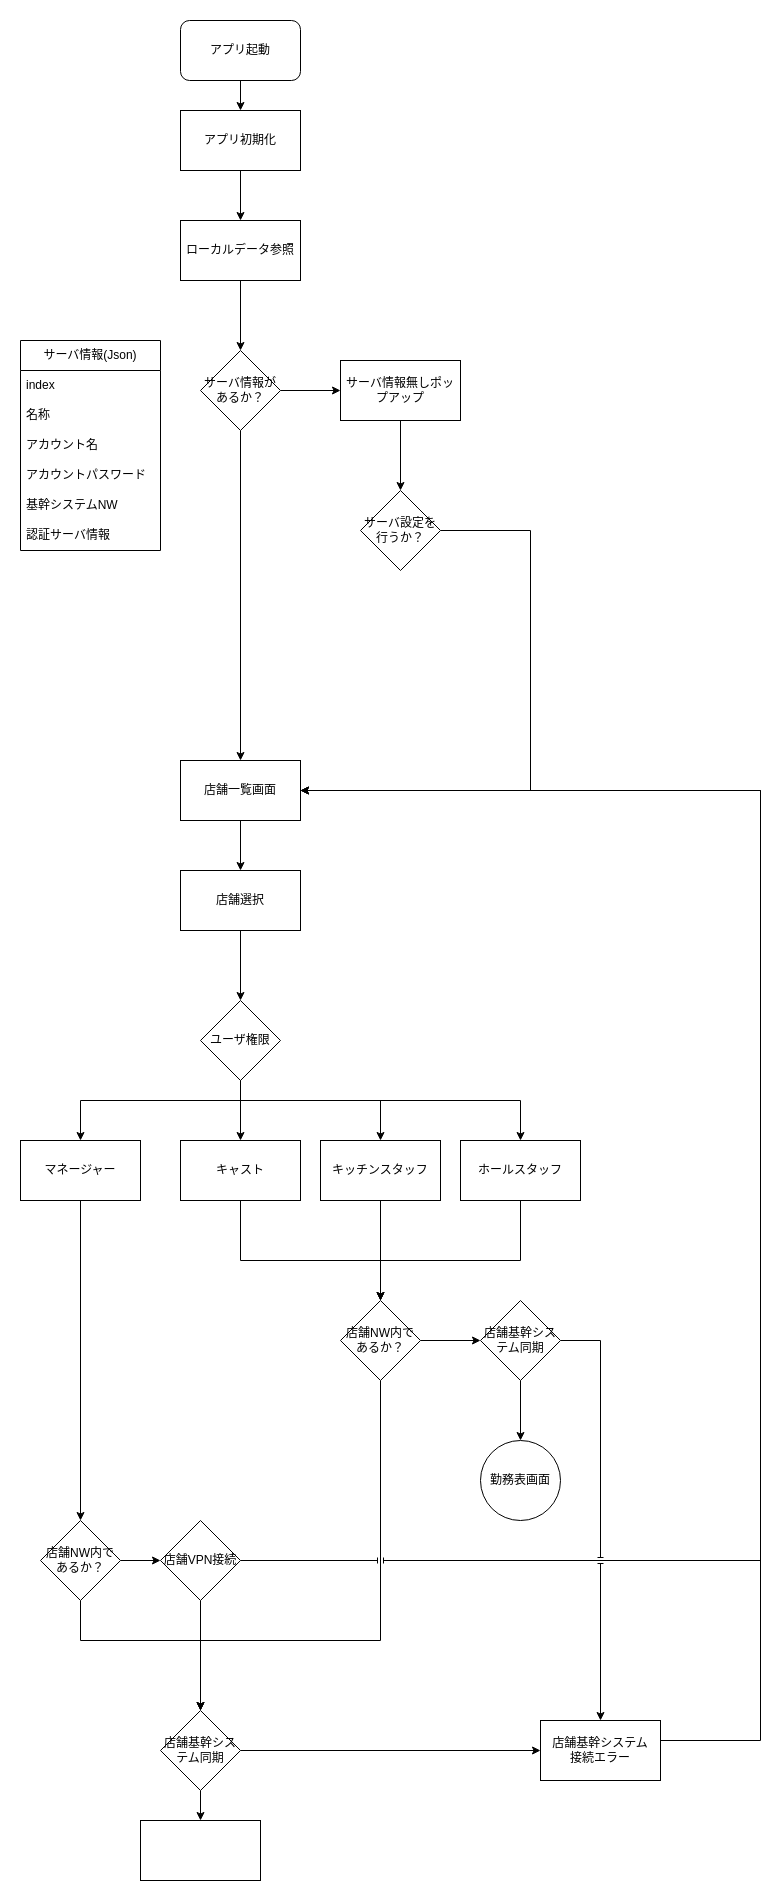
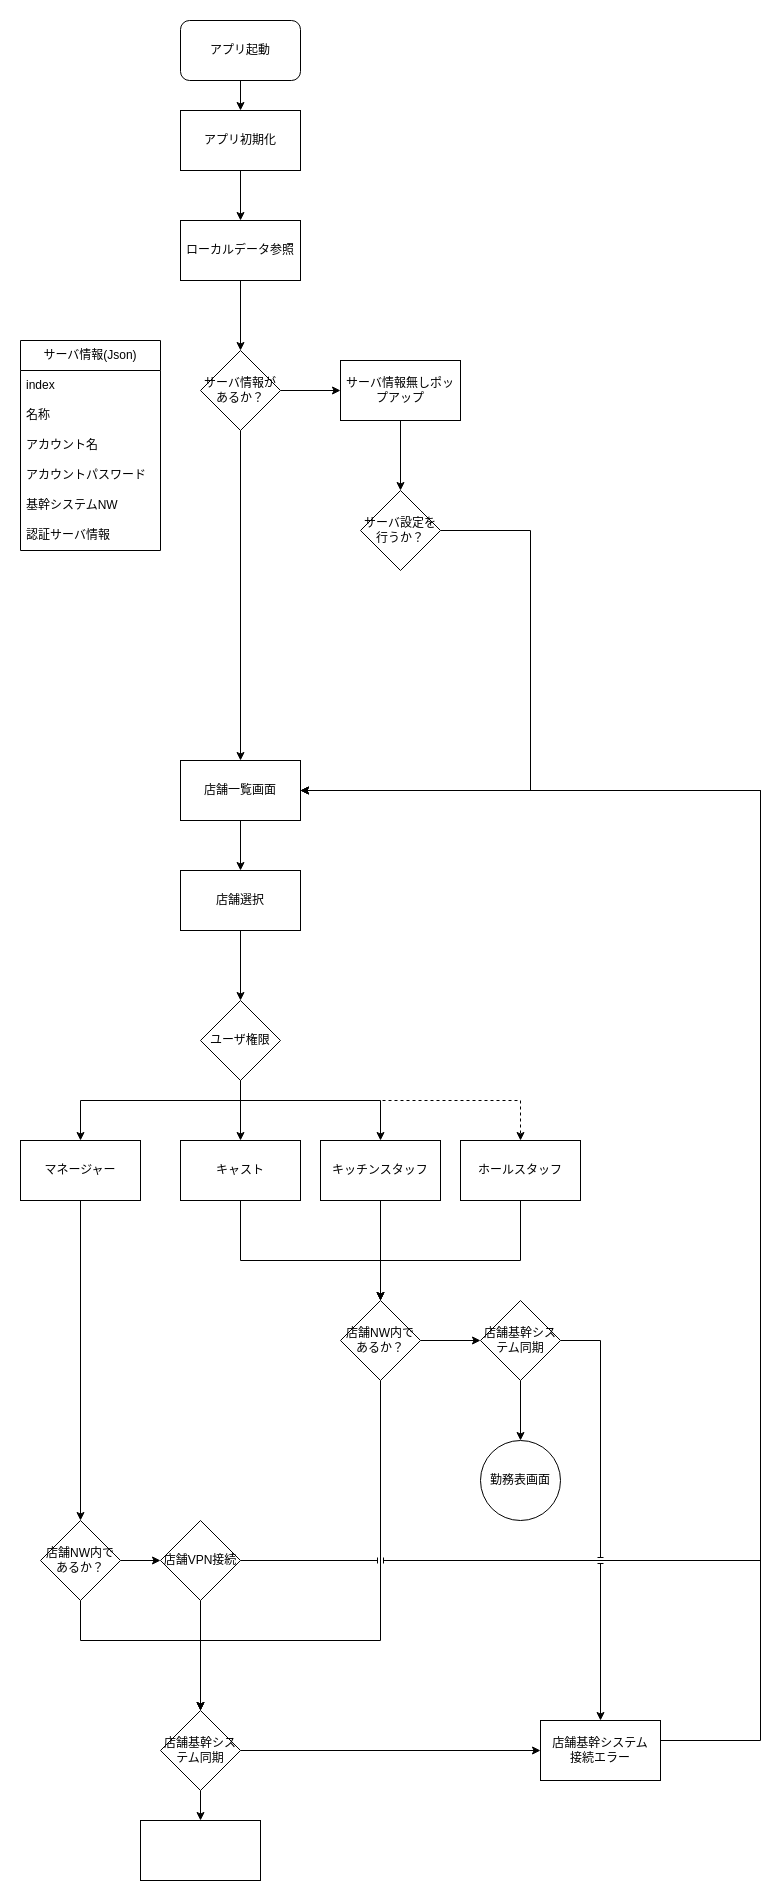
  <mxCell id="0" />
  <mxCell id="1" parent="0" />
  <mxCell id="2" value="" style="edgeStyle=orthogonalEdgeStyle;rounded=0;orthogonalLoop=1;jettySize=auto;html=1;" edge="1" parent="1" source="3" target="5"><mxGeometry relative="1" as="geometry" /></mxCell>
  <mxCell id="3" value="アプリ起動" style="rounded=1;whiteSpace=wrap;html=1;" vertex="1" parent="1"><mxGeometry x="180" y="20" width="120" height="60" as="geometry" /></mxCell>
  <mxCell id="4" value="" style="edgeStyle=orthogonalEdgeStyle;rounded=0;orthogonalLoop=1;jettySize=auto;html=1;" edge="1" parent="1" source="5" target="7"><mxGeometry relative="1" as="geometry" /></mxCell>
  <mxCell id="5" value="アプリ初期化" style="rounded=0;whiteSpace=wrap;html=1;" vertex="1" parent="1"><mxGeometry x="180" y="110" width="120" height="60" as="geometry" /></mxCell>
  <mxCell id="6" value="" style="edgeStyle=orthogonalEdgeStyle;rounded=0;orthogonalLoop=1;jettySize=auto;html=1;" edge="1" parent="1" source="7" target="10"><mxGeometry relative="1" as="geometry" /></mxCell>
  <mxCell id="7" value="ローカルデータ参照" style="rounded=0;whiteSpace=wrap;html=1;" vertex="1" parent="1"><mxGeometry x="180" y="220" width="120" height="60" as="geometry" /></mxCell>
  <mxCell id="8" value="" style="edgeStyle=orthogonalEdgeStyle;rounded=0;orthogonalLoop=1;jettySize=auto;html=1;" edge="1" parent="1" source="10" target="12"><mxGeometry relative="1" as="geometry" /></mxCell>
  <mxCell id="9" style="edgeStyle=orthogonalEdgeStyle;rounded=0;orthogonalLoop=1;jettySize=auto;html=1;entryX=0.5;entryY=0;entryDx=0;entryDy=0;" edge="1" parent="1" source="10" target="16"><mxGeometry relative="1" as="geometry" /></mxCell>
  <mxCell id="10" value="サーバ情報があるか？" style="rhombus;whiteSpace=wrap;html=1;rounded=0;" vertex="1" parent="1"><mxGeometry x="200" y="350" width="80" height="80" as="geometry" /></mxCell>
  <mxCell id="11" value="" style="edgeStyle=orthogonalEdgeStyle;rounded=0;orthogonalLoop=1;jettySize=auto;html=1;" edge="1" parent="1" source="12" target="14"><mxGeometry relative="1" as="geometry" /></mxCell>
  <mxCell id="12" value="サーバ情報無しポップアップ" style="whiteSpace=wrap;html=1;rounded=0;" vertex="1" parent="1"><mxGeometry x="340" y="360" width="120" height="60" as="geometry" /></mxCell>
  <mxCell id="13" value="" style="edgeStyle=orthogonalEdgeStyle;rounded=0;orthogonalLoop=1;jettySize=auto;html=1;" edge="1" parent="1" source="14" target="16"><mxGeometry relative="1" as="geometry"><Array as="points"><mxPoint x="530" y="530" /><mxPoint x="530" y="790" /></Array></mxGeometry></mxCell>
  <mxCell id="14" value="サーバ設定を行うか？" style="rhombus;whiteSpace=wrap;html=1;rounded=0;" vertex="1" parent="1"><mxGeometry x="360" y="490" width="80" height="80" as="geometry" /></mxCell>
  <mxCell id="15" value="" style="edgeStyle=orthogonalEdgeStyle;rounded=0;orthogonalLoop=1;jettySize=auto;html=1;" edge="1" parent="1" source="16" target="18"><mxGeometry relative="1" as="geometry" /></mxCell>
  <mxCell id="16" value="店舗一覧画面" style="whiteSpace=wrap;html=1;rounded=0;" vertex="1" parent="1"><mxGeometry x="180" y="760" width="120" height="60" as="geometry" /></mxCell>
  <mxCell id="17" value="" style="edgeStyle=orthogonalEdgeStyle;rounded=0;orthogonalLoop=1;jettySize=auto;html=1;" edge="1" parent="1" source="18" target="23"><mxGeometry relative="1" as="geometry" /></mxCell>
  <mxCell id="18" value="店舗選択" style="whiteSpace=wrap;html=1;rounded=0;" vertex="1" parent="1"><mxGeometry x="180" y="870" width="120" height="60" as="geometry" /></mxCell>
  <mxCell id="19" style="edgeStyle=orthogonalEdgeStyle;rounded=0;orthogonalLoop=1;jettySize=auto;html=1;entryX=0.5;entryY=0;entryDx=0;entryDy=0;" edge="1" parent="1" source="23" target="25"><mxGeometry relative="1" as="geometry"><Array as="points"><mxPoint x="240" y="1100" /><mxPoint x="80" y="1100" /></Array></mxGeometry></mxCell>
  <mxCell id="20" value="" style="edgeStyle=orthogonalEdgeStyle;rounded=0;orthogonalLoop=1;jettySize=auto;html=1;" edge="1" parent="1" source="23" target="27"><mxGeometry relative="1" as="geometry"><Array as="points"><mxPoint x="240" y="1100" /><mxPoint x="380" y="1100" /></Array></mxGeometry></mxCell>
- <mxCell id="21" value="" style="edgeStyle=orthogonalEdgeStyle;rounded=0;orthogonalLoop=1;jettySize=auto;html=1;" edge="1" parent="1" source="23" target="29"><mxGeometry relative="1" as="geometry"><Array as="points"><mxPoint x="240" y="1100" /><mxPoint x="520" y="1100" /></Array></mxGeometry></mxCell>
+ <mxCell id="21" value="" style="edgeStyle=orthogonalEdgeStyle;rounded=0;orthogonalLoop=1;jettySize=auto;html=1;dashed=1;" edge="1" parent="1" source="23" target="29"><mxGeometry relative="1" as="geometry"><Array as="points"><mxPoint x="240" y="1100" /><mxPoint x="520" y="1100" /></Array></mxGeometry></mxCell>
  <mxCell id="22" value="" style="edgeStyle=orthogonalEdgeStyle;rounded=0;orthogonalLoop=1;jettySize=auto;html=1;" edge="1" parent="1" source="23" target="31"><mxGeometry relative="1" as="geometry" /></mxCell>
  <mxCell id="23" value="ユーザ権限" style="rhombus;whiteSpace=wrap;html=1;rounded=0;" vertex="1" parent="1"><mxGeometry x="200" y="1000" width="80" height="80" as="geometry" /></mxCell>
  <mxCell id="24" value="" style="edgeStyle=orthogonalEdgeStyle;rounded=0;orthogonalLoop=1;jettySize=auto;html=1;" edge="1" parent="1" source="25" target="37"><mxGeometry relative="1" as="geometry" /></mxCell>
  <mxCell id="25" value="マネージャー" style="whiteSpace=wrap;html=1;rounded=0;" vertex="1" parent="1"><mxGeometry x="20" y="1140" width="120" height="60" as="geometry" /></mxCell>
  <mxCell id="26" style="edgeStyle=orthogonalEdgeStyle;rounded=0;orthogonalLoop=1;jettySize=auto;html=1;entryX=0.5;entryY=0;entryDx=0;entryDy=0;" edge="1" parent="1" source="27" target="34"><mxGeometry relative="1" as="geometry"><Array as="points"><mxPoint x="380" y="1280" /><mxPoint x="380" y="1280" /></Array></mxGeometry></mxCell>
  <mxCell id="27" value="キッチンスタッフ" style="rounded=0;whiteSpace=wrap;html=1;" vertex="1" parent="1"><mxGeometry x="320" y="1140" width="120" height="60" as="geometry" /></mxCell>
  <mxCell id="28" style="edgeStyle=orthogonalEdgeStyle;rounded=0;orthogonalLoop=1;jettySize=auto;html=1;entryX=0.5;entryY=0;entryDx=0;entryDy=0;" edge="1" parent="1" source="29" target="34"><mxGeometry relative="1" as="geometry"><Array as="points"><mxPoint x="520" y="1260" /><mxPoint x="380" y="1260" /></Array></mxGeometry></mxCell>
  <mxCell id="29" value="ホールスタッフ" style="whiteSpace=wrap;html=1;rounded=0;" vertex="1" parent="1"><mxGeometry x="460" y="1140" width="120" height="60" as="geometry" /></mxCell>
  <mxCell id="30" style="edgeStyle=orthogonalEdgeStyle;rounded=0;orthogonalLoop=1;jettySize=auto;html=1;entryX=0.5;entryY=0;entryDx=0;entryDy=0;" edge="1" parent="1" source="31" target="34"><mxGeometry relative="1" as="geometry"><Array as="points"><mxPoint x="240" y="1260" /><mxPoint x="380" y="1260" /></Array></mxGeometry></mxCell>
  <mxCell id="31" value="キャスト" style="whiteSpace=wrap;html=1;rounded=0;" vertex="1" parent="1"><mxGeometry x="180" y="1140" width="120" height="60" as="geometry" /></mxCell>
  <mxCell id="32" style="edgeStyle=orthogonalEdgeStyle;rounded=0;orthogonalLoop=1;jettySize=auto;html=1;entryX=0.5;entryY=0;entryDx=0;entryDy=0;exitX=0.5;exitY=1;exitDx=0;exitDy=0;" edge="1" parent="1" source="34" target="43"><mxGeometry relative="1" as="geometry"><mxPoint x="380" y="1500" as="sourcePoint" /><mxPoint x="215" y="1710" as="targetPoint" /><Array as="points"><mxPoint x="380" y="1640" /><mxPoint x="200" y="1640" /></Array></mxGeometry></mxCell>
  <mxCell id="33" value="" style="edgeStyle=orthogonalEdgeStyle;rounded=0;orthogonalLoop=1;jettySize=auto;html=1;" edge="1" parent="1" source="34" target="49"><mxGeometry relative="1" as="geometry" /></mxCell>
  <mxCell id="34" value="店舗NW内であるか？" style="rhombus;whiteSpace=wrap;html=1;rounded=0;" vertex="1" parent="1"><mxGeometry x="340" y="1300" width="80" height="80" as="geometry" /></mxCell>
  <mxCell id="35" value="" style="edgeStyle=orthogonalEdgeStyle;rounded=0;orthogonalLoop=1;jettySize=auto;html=1;" edge="1" parent="1" source="37" target="40"><mxGeometry relative="1" as="geometry" /></mxCell>
  <mxCell id="36" style="edgeStyle=orthogonalEdgeStyle;rounded=0;orthogonalLoop=1;jettySize=auto;html=1;entryX=0.5;entryY=0;entryDx=0;entryDy=0;" edge="1" parent="1" source="37" target="43"><mxGeometry relative="1" as="geometry"><mxPoint x="215" y="1710" as="targetPoint" /><Array as="points"><mxPoint x="80" y="1640" /><mxPoint x="200" y="1640" /></Array></mxGeometry></mxCell>
  <mxCell id="37" value="店舗NW内であるか？" style="rhombus;whiteSpace=wrap;html=1;rounded=0;" vertex="1" parent="1"><mxGeometry x="40" y="1520" width="80" height="80" as="geometry" /></mxCell>
  <mxCell id="38" value="" style="edgeStyle=orthogonalEdgeStyle;rounded=0;orthogonalLoop=1;jettySize=auto;html=1;entryX=1;entryY=0.5;entryDx=0;entryDy=0;noJump=0;jumpStyle=line;" edge="1" parent="1" source="40" target="16"><mxGeometry relative="1" as="geometry"><mxPoint x="290" y="1440" as="targetPoint" /><Array as="points"><mxPoint x="760" y="1560" /><mxPoint x="760" y="790" /></Array></mxGeometry></mxCell>
  <mxCell id="39" value="" style="edgeStyle=orthogonalEdgeStyle;rounded=0;orthogonalLoop=1;jettySize=auto;html=1;" edge="1" parent="1" source="40" target="43"><mxGeometry relative="1" as="geometry" /></mxCell>
  <mxCell id="40" value="店舗VPN接続" style="rhombus;whiteSpace=wrap;html=1;rounded=0;" vertex="1" parent="1"><mxGeometry x="160" y="1520" width="80" height="80" as="geometry" /></mxCell>
  <mxCell id="41" value="" style="edgeStyle=orthogonalEdgeStyle;rounded=0;orthogonalLoop=1;jettySize=auto;html=1;" edge="1" parent="1" source="43" target="45"><mxGeometry relative="1" as="geometry" /></mxCell>
  <mxCell id="42" value="" style="edgeStyle=orthogonalEdgeStyle;rounded=0;orthogonalLoop=1;jettySize=auto;html=1;" edge="1" parent="1" source="43" target="46"><mxGeometry relative="1" as="geometry" /></mxCell>
  <mxCell id="43" value="店舗基幹システム同期" style="rhombus;whiteSpace=wrap;html=1;rounded=0;" vertex="1" parent="1"><mxGeometry x="160" y="1710" width="80" height="80" as="geometry" /></mxCell>
  <mxCell id="44" style="edgeStyle=orthogonalEdgeStyle;rounded=0;orthogonalLoop=1;jettySize=auto;html=1;entryX=1;entryY=0.5;entryDx=0;entryDy=0;" edge="1" parent="1" source="45" target="16"><mxGeometry relative="1" as="geometry"><Array as="points"><mxPoint x="760" y="1740" /><mxPoint x="760" y="790" /></Array></mxGeometry></mxCell>
  <mxCell id="45" value="店舗基幹システム&lt;br&gt;接続エラー" style="whiteSpace=wrap;html=1;rounded=0;" vertex="1" parent="1"><mxGeometry x="540" y="1720" width="120" height="60" as="geometry" /></mxCell>
  <mxCell id="46" value="" style="whiteSpace=wrap;html=1;rounded=0;" vertex="1" parent="1"><mxGeometry x="140" y="1820" width="120" height="60" as="geometry" /></mxCell>
  <mxCell id="47" style="edgeStyle=orthogonalEdgeStyle;rounded=0;orthogonalLoop=1;jettySize=auto;html=1;jumpStyle=line;" edge="1" parent="1" source="49" target="45"><mxGeometry relative="1" as="geometry"><Array as="points"><mxPoint x="600" y="1340" /></Array></mxGeometry></mxCell>
  <mxCell id="48" value="" style="edgeStyle=orthogonalEdgeStyle;rounded=0;orthogonalLoop=1;jettySize=auto;html=1;jumpStyle=line;exitX=0.5;exitY=1;exitDx=0;exitDy=0;" edge="1" parent="1" source="49" target="50"><mxGeometry relative="1" as="geometry"><mxPoint x="520" y="1500" as="sourcePoint" /><mxPoint x="520" y="1590" as="targetPoint" /></mxGeometry></mxCell>
  <mxCell id="49" value="店舗基幹システム同期" style="rhombus;whiteSpace=wrap;html=1;rounded=0;" vertex="1" parent="1"><mxGeometry x="480" y="1300" width="80" height="80" as="geometry" /></mxCell>
  <mxCell id="50" value="勤務表画面" style="ellipse;whiteSpace=wrap;html=1;aspect=fixed;" vertex="1" parent="1"><mxGeometry x="480" y="1440" width="80" height="80" as="geometry" /></mxCell>
  <mxCell id="51" value="サーバ情報(Json)" style="swimlane;fontStyle=0;childLayout=stackLayout;horizontal=1;startSize=30;horizontalStack=0;resizeParent=1;resizeParentMax=0;resizeLast=0;collapsible=1;marginBottom=0;whiteSpace=wrap;html=1;" vertex="1" parent="1"><mxGeometry x="20" y="340" width="140" height="210" as="geometry" /></mxCell>
  <mxCell id="52" value="index" style="text;strokeColor=none;fillColor=none;align=left;verticalAlign=middle;spacingLeft=4;spacingRight=4;overflow=hidden;points=[[0,0.5],[1,0.5]];portConstraint=eastwest;rotatable=0;whiteSpace=wrap;html=1;" vertex="1" parent="51"><mxGeometry y="30" width="140" height="30" as="geometry" /></mxCell>
  <mxCell id="53" value="名称" style="text;strokeColor=none;fillColor=none;align=left;verticalAlign=middle;spacingLeft=4;spacingRight=4;overflow=hidden;points=[[0,0.5],[1,0.5]];portConstraint=eastwest;rotatable=0;whiteSpace=wrap;html=1;" vertex="1" parent="51"><mxGeometry y="60" width="140" height="30" as="geometry" /></mxCell>
  <mxCell id="54" value="アカウント名" style="text;strokeColor=none;fillColor=none;align=left;verticalAlign=middle;spacingLeft=4;spacingRight=4;overflow=hidden;points=[[0,0.5],[1,0.5]];portConstraint=eastwest;rotatable=0;whiteSpace=wrap;html=1;" vertex="1" parent="51"><mxGeometry y="90" width="140" height="30" as="geometry" /></mxCell>
  <mxCell id="55" value="アカウントパスワード" style="text;strokeColor=none;fillColor=none;align=left;verticalAlign=middle;spacingLeft=4;spacingRight=4;overflow=hidden;points=[[0,0.5],[1,0.5]];portConstraint=eastwest;rotatable=0;whiteSpace=wrap;html=1;" vertex="1" parent="51"><mxGeometry y="120" width="140" height="30" as="geometry" /></mxCell>
  <mxCell id="56" value="基幹システムNW" style="text;strokeColor=none;fillColor=none;align=left;verticalAlign=middle;spacingLeft=4;spacingRight=4;overflow=hidden;points=[[0,0.5],[1,0.5]];portConstraint=eastwest;rotatable=0;whiteSpace=wrap;html=1;" vertex="1" parent="51"><mxGeometry y="150" width="140" height="30" as="geometry" /></mxCell>
  <mxCell id="57" value="認証サーバ情報" style="text;strokeColor=none;fillColor=none;align=left;verticalAlign=middle;spacingLeft=4;spacingRight=4;overflow=hidden;points=[[0,0.5],[1,0.5]];portConstraint=eastwest;rotatable=0;whiteSpace=wrap;html=1;" vertex="1" parent="51"><mxGeometry y="180" width="140" height="30" as="geometry" /></mxCell>
